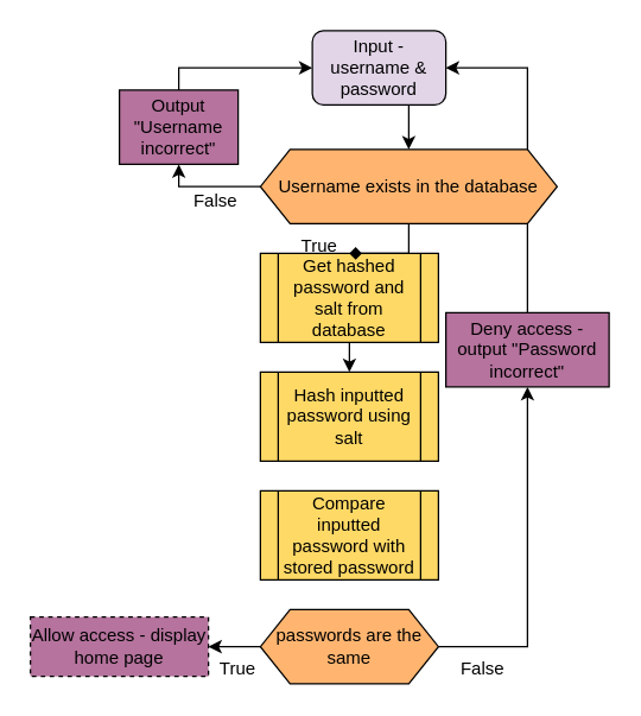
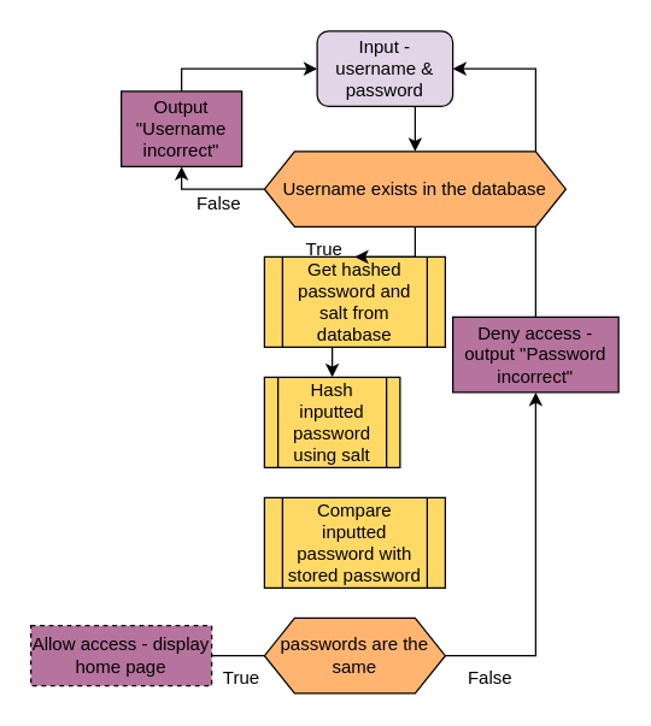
  <mxCell id="0" />
  <mxCell id="1" parent="0" />
  <mxCell id="2" style="edgeStyle=orthogonalEdgeStyle;rounded=0;orthogonalLoop=1;jettySize=auto;html=1;exitX=0.5;exitY=1;exitDx=0;exitDy=0;entryX=0.5;entryY=0;entryDx=0;entryDy=0;" edge="1" parent="1" source="3" target="15"><mxGeometry relative="1" as="geometry" /></mxCell>
  <mxCell id="3" value="Input - username &amp;amp; password" style="rounded=1;whiteSpace=wrap;html=1;fillColor=#E1D5E7;" vertex="1" parent="1"><mxGeometry x="210" y="20" width="90" height="50" as="geometry" /></mxCell>
  <mxCell id="4" style="edgeStyle=orthogonalEdgeStyle;rounded=0;orthogonalLoop=1;jettySize=auto;html=1;exitX=0.5;exitY=1;exitDx=0;exitDy=0;entryX=0.5;entryY=0;entryDx=0;entryDy=0;" edge="1" parent="1" source="5" target="6"><mxGeometry relative="1" as="geometry" /></mxCell>
  <mxCell id="5" value="Get hashed password and salt from database" style="shape=process;whiteSpace=wrap;html=1;backgroundOutline=1;fillColor=#FFD966;" vertex="1" parent="1"><mxGeometry x="175" y="170" width="120" height="60" as="geometry" /></mxCell>
- <mxCell id="6" value="Hash inputted password using salt" style="shape=process;whiteSpace=wrap;html=1;backgroundOutline=1;fillColor=#FFD966;" vertex="1" parent="1"><mxGeometry x="175" y="250" width="120" height="60" as="geometry" /></mxCell>
+ <mxCell id="6" value="Hash inputted password using salt" style="shape=process;whiteSpace=wrap;html=1;backgroundOutline=1;fillColor=#FFD966;" vertex="1" parent="1"><mxGeometry x="175" y="250" width="90" height="60" as="geometry" /></mxCell>
  <mxCell id="7" value="Compare inputted password with stored password" style="shape=process;whiteSpace=wrap;html=1;backgroundOutline=1;fillColor=#FFD966;" vertex="1" parent="1"><mxGeometry x="175" y="330" width="120" height="60" as="geometry" /></mxCell>
  <mxCell id="8" style="edgeStyle=orthogonalEdgeStyle;rounded=0;orthogonalLoop=1;jettySize=auto;html=1;exitX=1;exitY=0.5;exitDx=0;exitDy=0;entryX=0.5;entryY=1;entryDx=0;entryDy=0;" edge="1" parent="1" source="10" target="12"><mxGeometry relative="1" as="geometry" /></mxCell>
- <mxCell id="9" style="edgeStyle=orthogonalEdgeStyle;rounded=0;orthogonalLoop=1;jettySize=auto;html=1;exitX=0;exitY=0.5;exitDx=0;exitDy=0;entryX=1;entryY=0.5;entryDx=0;entryDy=0;" edge="1" parent="1" source="10" target="18"><mxGeometry relative="1" as="geometry" /></mxCell>
+ <mxCell id="9" style="edgeStyle=orthogonalEdgeStyle;rounded=0;orthogonalLoop=1;jettySize=auto;html=1;exitX=0;exitY=0.5;exitDx=0;exitDy=0;entryX=1;entryY=0.5;entryDx=0;entryDy=0;endArrow=none;" edge="1" parent="1" source="10" target="18"><mxGeometry relative="1" as="geometry" /></mxCell>
  <mxCell id="10" value="passwords are the same" style="shape=hexagon;perimeter=hexagonPerimeter2;whiteSpace=wrap;html=1;fixedSize=1;fillColor=#FFB570;" vertex="1" parent="1"><mxGeometry x="175" y="410" width="120" height="50" as="geometry" /></mxCell>
  <mxCell id="11" style="edgeStyle=orthogonalEdgeStyle;rounded=0;orthogonalLoop=1;jettySize=auto;html=1;exitX=0.5;exitY=0;exitDx=0;exitDy=0;entryX=1;entryY=0.5;entryDx=0;entryDy=0;" edge="1" parent="1" source="12" target="3"><mxGeometry relative="1" as="geometry" /></mxCell>
  <mxCell id="12" value="Deny access - output &quot;Password incorrect&quot;" style="rounded=0;whiteSpace=wrap;html=1;fillColor=#B5739D;" vertex="1" parent="1"><mxGeometry x="300" y="210" width="110" height="50" as="geometry" /></mxCell>
  <mxCell id="13" style="edgeStyle=orthogonalEdgeStyle;rounded=0;orthogonalLoop=1;jettySize=auto;html=1;exitX=0;exitY=0.5;exitDx=0;exitDy=0;entryX=0.5;entryY=1;entryDx=0;entryDy=0;" edge="1" parent="1" source="15" target="17"><mxGeometry relative="1" as="geometry"><Array as="points"><mxPoint x="120" y="125" /></Array></mxGeometry></mxCell>
- <mxCell id="14" style="edgeStyle=orthogonalEdgeStyle;rounded=0;orthogonalLoop=1;jettySize=auto;html=1;exitX=0.5;exitY=1;exitDx=0;exitDy=0;entryX=0.5;entryY=0;entryDx=0;entryDy=0;endArrow=diamond;" edge="1" parent="1" source="15" target="5"><mxGeometry relative="1" as="geometry" /></mxCell>
+ <mxCell id="14" style="edgeStyle=orthogonalEdgeStyle;rounded=0;orthogonalLoop=1;jettySize=auto;html=1;exitX=0.5;exitY=1;exitDx=0;exitDy=0;entryX=0.5;entryY=0;entryDx=0;entryDy=0;" edge="1" parent="1" source="15" target="5"><mxGeometry relative="1" as="geometry" /></mxCell>
  <mxCell id="15" value="Username exists in the database" style="shape=hexagon;perimeter=hexagonPerimeter2;whiteSpace=wrap;html=1;fixedSize=1;fillColor=#FFB570;" vertex="1" parent="1"><mxGeometry x="175" y="100" width="200" height="50" as="geometry" /></mxCell>
  <mxCell id="16" style="edgeStyle=orthogonalEdgeStyle;rounded=0;orthogonalLoop=1;jettySize=auto;html=1;exitX=0.5;exitY=0;exitDx=0;exitDy=0;entryX=0;entryY=0.5;entryDx=0;entryDy=0;" edge="1" parent="1" source="17" target="3"><mxGeometry relative="1" as="geometry"><Array as="points"><mxPoint x="120" y="45" /></Array></mxGeometry></mxCell>
  <mxCell id="17" value="Output &quot;Username incorrect&quot;" style="rounded=0;whiteSpace=wrap;html=1;fillColor=#B5739D;" vertex="1" parent="1"><mxGeometry x="80" y="60" width="80" height="50" as="geometry" /></mxCell>
  <mxCell id="18" value="Allow access - display home page" style="rounded=0;whiteSpace=wrap;html=1;fillColor=#B5739D;dashed=1;" vertex="1" parent="1"><mxGeometry x="20" y="415" width="120" height="40" as="geometry" /></mxCell>
  <mxCell id="19" value="True" style="text;html=1;strokeColor=none;fillColor=none;align=center;verticalAlign=middle;whiteSpace=wrap;rounded=0;" vertex="1" parent="1"><mxGeometry x="200" y="160" width="30" height="10" as="geometry" /></mxCell>
  <mxCell id="20" value="True" style="text;html=1;strokeColor=none;fillColor=none;align=center;verticalAlign=middle;whiteSpace=wrap;rounded=0;" vertex="1" parent="1"><mxGeometry x="145" y="445" width="30" height="10" as="geometry" /></mxCell>
  <mxCell id="21" value="False" style="text;html=1;strokeColor=none;fillColor=none;align=center;verticalAlign=middle;whiteSpace=wrap;rounded=0;" vertex="1" parent="1"><mxGeometry x="130" y="130" width="30" height="10" as="geometry" /></mxCell>
  <mxCell id="22" value="False" style="text;html=1;strokeColor=none;fillColor=none;align=center;verticalAlign=middle;whiteSpace=wrap;rounded=0;" vertex="1" parent="1"><mxGeometry x="310" y="445" width="30" height="10" as="geometry" /></mxCell>
